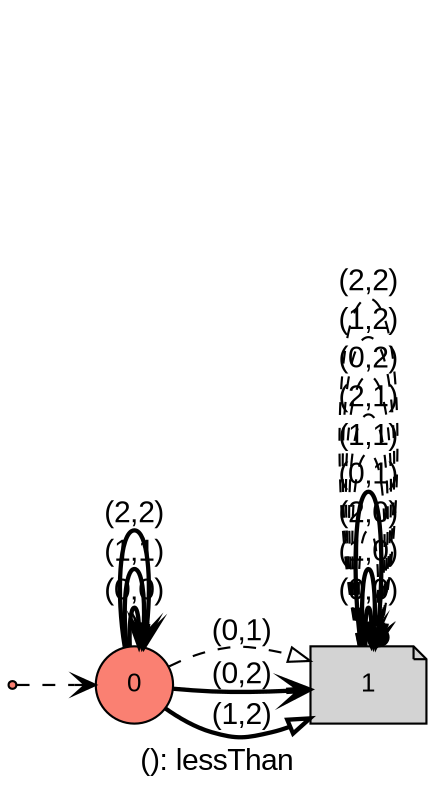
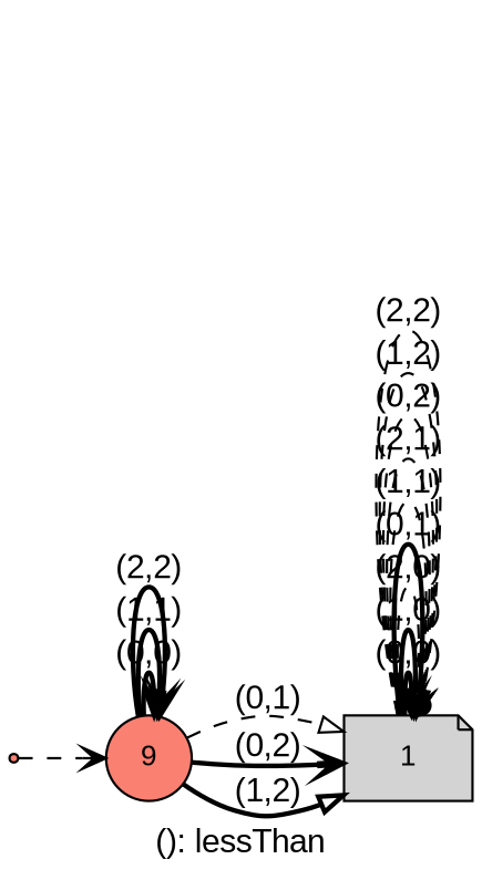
  digraph {
    label="(): lessThan"
    rankdir=LR
    fontname="Liberation Sans"
    node [fontsize=12 style=filled fillcolor=salmon fontname="Liberation Sans"]
    edge [style=bold arrowhead=onormal fontname="Liberation Sans"]
-   n1 [label=0 shape=circle]
+   n1 [label=9 shape=circle]
    n2 [label=1 shape=note fillcolor=lightgrey]
    n3 [label=1 shape=point]
    n1 -> n1 [label="(0,0)"]
    n1 -> n1 [label="(1,1)" arrowhead=vee]
    n1 -> n1 [label="(2,2)" arrowhead=vee]
    n1 -> n2 [label="(0,1)" style=dashed]
    n1 -> n2 [label="(0,2)" arrowhead=vee]
    n1 -> n2 [label="(1,2)"]
    n2 -> n2 [label="(0,0)" arrowhead=vee]
    n2 -> n2 [label="(1,0)"]
    n2 -> n2 [label="(2,0)" style=dashed]
    n2 -> n2 [label="(0,1)"]
    n2 -> n2 [label="(1,1)" style=dashed]
    n2 -> n2 [label="(2,1)" style=dashed arrowhead=dot]
    n2 -> n2 [label="(0,2)" style=dashed arrowhead=vee]
    n2 -> n2 [label="(1,2)" style=dashed arrowhead=vee]
    n2 -> n2 [label="(2,2)" style=dashed arrowhead=dot]
    n3 -> n1 [style=dashed arrowhead=vee]
  }
